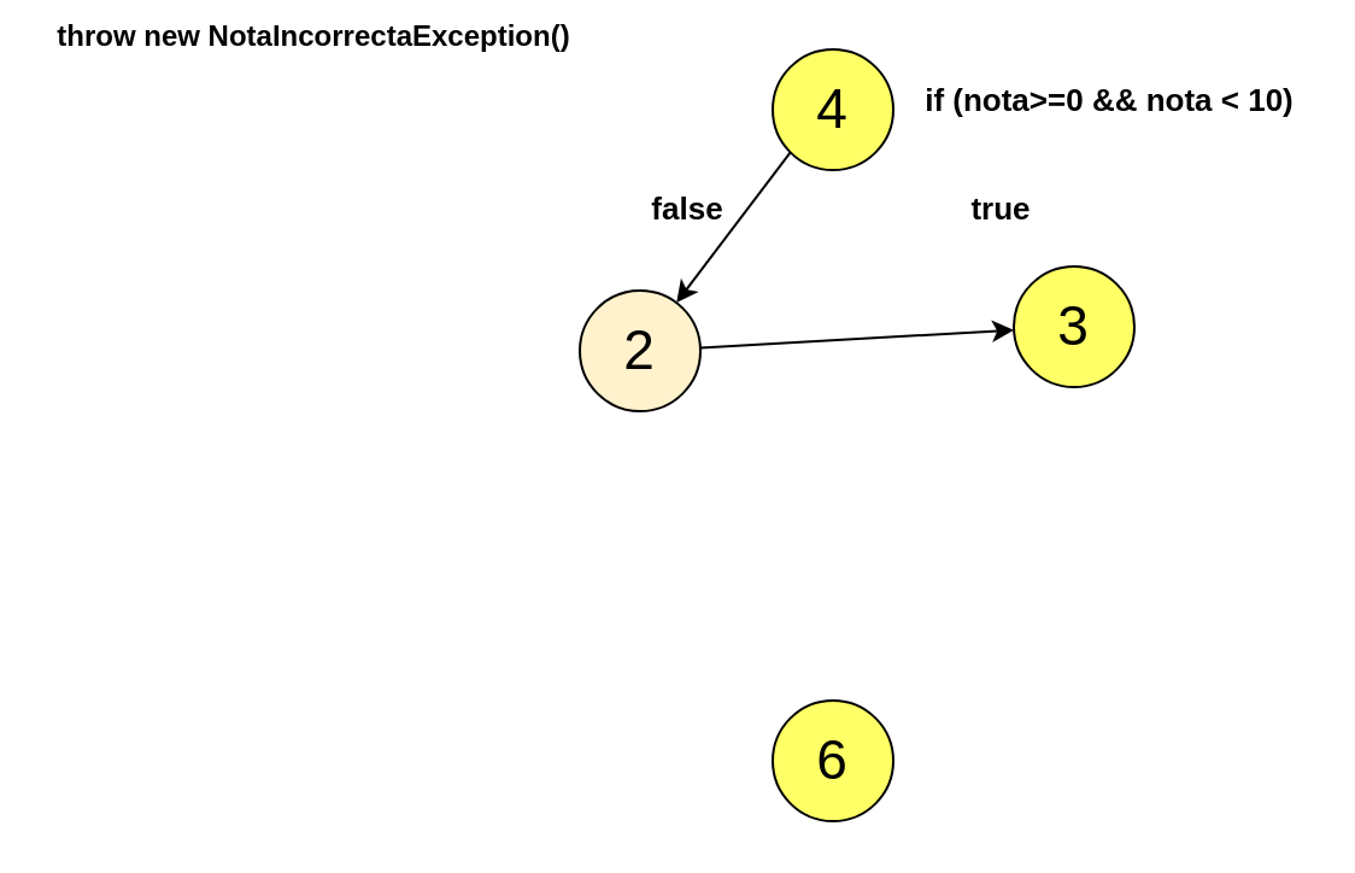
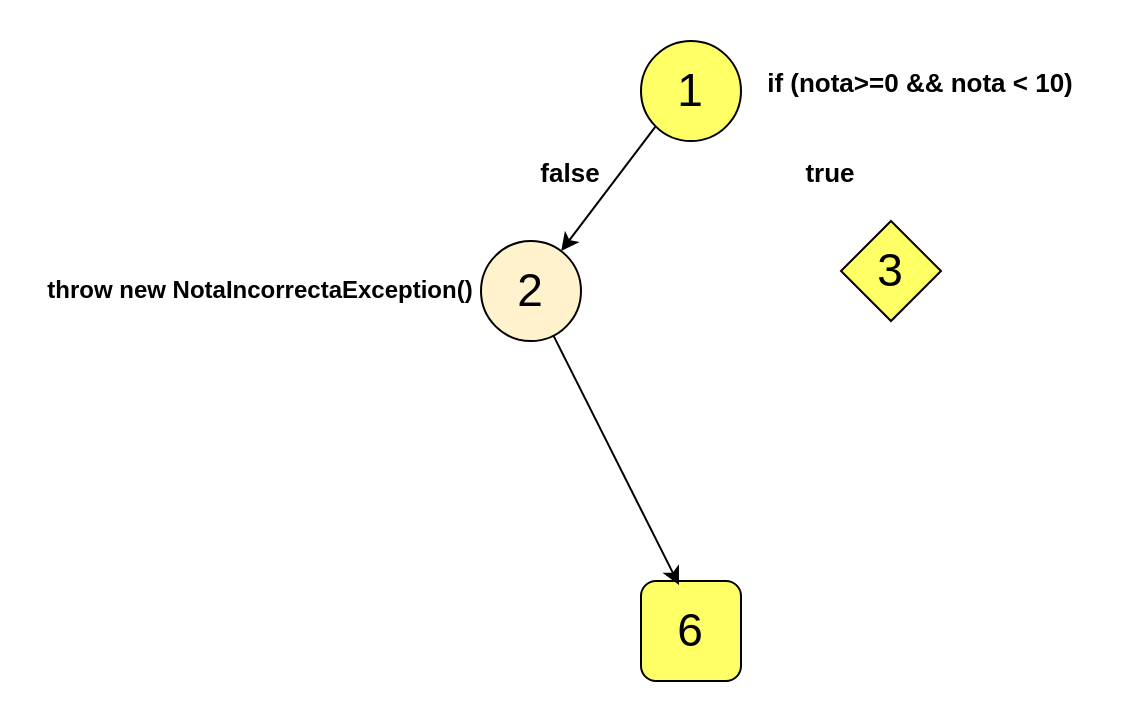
  <mxCell id="0" />
  <mxCell id="1" parent="0" />
- <mxCell id="2" value="4" style="ellipse;whiteSpace=wrap;html=1;aspect=fixed;fontSize=23;labelBackgroundColor=none;fillColor=#FFFF66;" vertex="1" parent="1"><mxGeometry x="320" y="20" width="50" height="50" as="geometry" /></mxCell>
+ <mxCell id="2" value="1" style="ellipse;whiteSpace=wrap;html=1;aspect=fixed;fontSize=23;labelBackgroundColor=none;fillColor=#FFFF66;" vertex="1" parent="1"><mxGeometry x="320" y="20" width="50" height="50" as="geometry" /></mxCell>
  <mxCell id="3" value="" style="endArrow=classic;html=1;fontSize=23;exitX=0;exitY=1;exitDx=0;exitDy=0;" edge="1" parent="1" source="2" target="9"><mxGeometry width="50" height="50" relative="1" as="geometry"><mxPoint x="320" y="60" as="sourcePoint" /><mxPoint x="270" y="110" as="targetPoint" /></mxGeometry></mxCell>
- <mxCell id="4" value="6" style="ellipse;whiteSpace=wrap;html=1;aspect=fixed;fontSize=23;labelBackgroundColor=none;fillColor=#FFFF66;" vertex="1" parent="1"><mxGeometry x="320" y="290" width="50" height="50" as="geometry" /></mxCell>
+ <mxCell id="4" value="6" style="whiteSpace=wrap;html=1;aspect=fixed;fontSize=23;labelBackgroundColor=none;fillColor=#FFFF66;rounded=1;" vertex="1" parent="1"><mxGeometry x="320" y="290" width="50" height="50" as="geometry" /></mxCell>
  <mxCell id="5" value="&lt;p lang=&quot;ca-ES&quot; style=&quot;margin-bottom: 0cm&quot;&gt;&lt;font color=&quot;#000000&quot;&gt;&lt;font face=&quot;Arial, sans-serif&quot;&gt;&lt;font size=&quot;2&quot;&gt;&lt;b&gt;if (nota&amp;gt;=0 &amp;amp;&amp;amp; nota &amp;lt; 10)&lt;/b&gt;&lt;/font&gt;&lt;/font&gt;&lt;/font&gt;&lt;/p&gt;" style="text;html=1;strokeColor=none;fillColor=none;align=center;verticalAlign=middle;whiteSpace=wrap;rounded=0;labelBackgroundColor=none;fontSize=12;" vertex="1" parent="1"><mxGeometry x="380" y="20" width="160" height="30" as="geometry" /></mxCell>
  <mxCell id="6" value="&lt;p lang=&quot;ca-ES&quot; style=&quot;margin-bottom: 0cm&quot;&gt;&lt;font color=&quot;#000000&quot;&gt;&lt;font face=&quot;Arial, sans-serif&quot;&gt;&lt;font size=&quot;2&quot;&gt;&lt;b&gt;false&lt;/b&gt;&lt;/font&gt;&lt;/font&gt;&lt;/font&gt;&lt;/p&gt;" style="text;html=1;strokeColor=none;fillColor=none;align=center;verticalAlign=middle;whiteSpace=wrap;rounded=0;labelBackgroundColor=none;fontSize=12;" vertex="1" parent="1"><mxGeometry x="260" y="70" width="50" height="20" as="geometry" /></mxCell>
- <mxCell id="7" value="3" style="ellipse;whiteSpace=wrap;html=1;aspect=fixed;fontSize=23;labelBackgroundColor=none;fillColor=#FFFF66;" vertex="1" parent="1"><mxGeometry x="420" y="110" width="50" height="50" as="geometry" /></mxCell>
+ <mxCell id="7" value="3" style="rhombus;whiteSpace=wrap;html=1;aspect=fixed;fontSize=23;labelBackgroundColor=none;fillColor=#FFFF66;" vertex="1" parent="1"><mxGeometry x="420" y="110" width="50" height="50" as="geometry" /></mxCell>
  <mxCell id="8" value="&lt;p lang=&quot;ca-ES&quot; style=&quot;margin-bottom: 0cm&quot;&gt;&lt;font color=&quot;#000000&quot;&gt;&lt;font face=&quot;Arial, sans-serif&quot;&gt;&lt;font size=&quot;2&quot;&gt;&lt;b&gt;true&lt;/b&gt;&lt;/font&gt;&lt;/font&gt;&lt;/font&gt;&lt;/p&gt;" style="text;html=1;strokeColor=none;fillColor=none;align=center;verticalAlign=middle;whiteSpace=wrap;rounded=0;labelBackgroundColor=none;fontSize=12;" vertex="1" parent="1"><mxGeometry x="390" y="70" width="50" height="20" as="geometry" /></mxCell>
  <mxCell id="9" value="2" style="ellipse;whiteSpace=wrap;html=1;aspect=fixed;fontSize=23;labelBackgroundColor=none;fillColor=#fff2cc;" vertex="1" parent="1"><mxGeometry x="240" y="120" width="50" height="50" as="geometry" /></mxCell>
- <mxCell id="10" value="&lt;b&gt;throw new NotaIncorrectaException()&lt;/b&gt;" style="text;html=1;strokeColor=none;fillColor=none;align=center;verticalAlign=middle;whiteSpace=wrap;rounded=0;labelBackgroundColor=none;fontSize=12;" vertex="1" parent="1"><mxGeometry x="20" y="5" width="220" height="20" as="geometry" /></mxCell>
- <mxCell id="11" value="" style="endArrow=classic;html=1;fontSize=12;" edge="1" parent="1" source="9" target="7"><mxGeometry width="50" height="50" relative="1" as="geometry"><mxPoint x="20" y="410" as="sourcePoint" /><mxPoint x="70" y="360" as="targetPoint" /></mxGeometry></mxCell>
+ <mxCell id="10" value="&lt;b&gt;throw new NotaIncorrectaException()&lt;/b&gt;" style="text;html=1;strokeColor=none;fillColor=none;align=center;verticalAlign=middle;whiteSpace=wrap;rounded=0;labelBackgroundColor=none;fontSize=12;" vertex="1" parent="1"><mxGeometry x="20" y="135" width="220" height="20" as="geometry" /></mxCell>
+ <mxCell id="11" value="" style="endArrow=classic;html=1;fontSize=12;entryX=0.38;entryY=0.04;entryDx=0;entryDy=0;entryPerimeter=0;" edge="1" parent="1" source="9" target="4"><mxGeometry width="50" height="50" relative="1" as="geometry"><mxPoint x="20" y="410" as="sourcePoint" /><mxPoint x="70" y="360" as="targetPoint" /></mxGeometry></mxCell>
